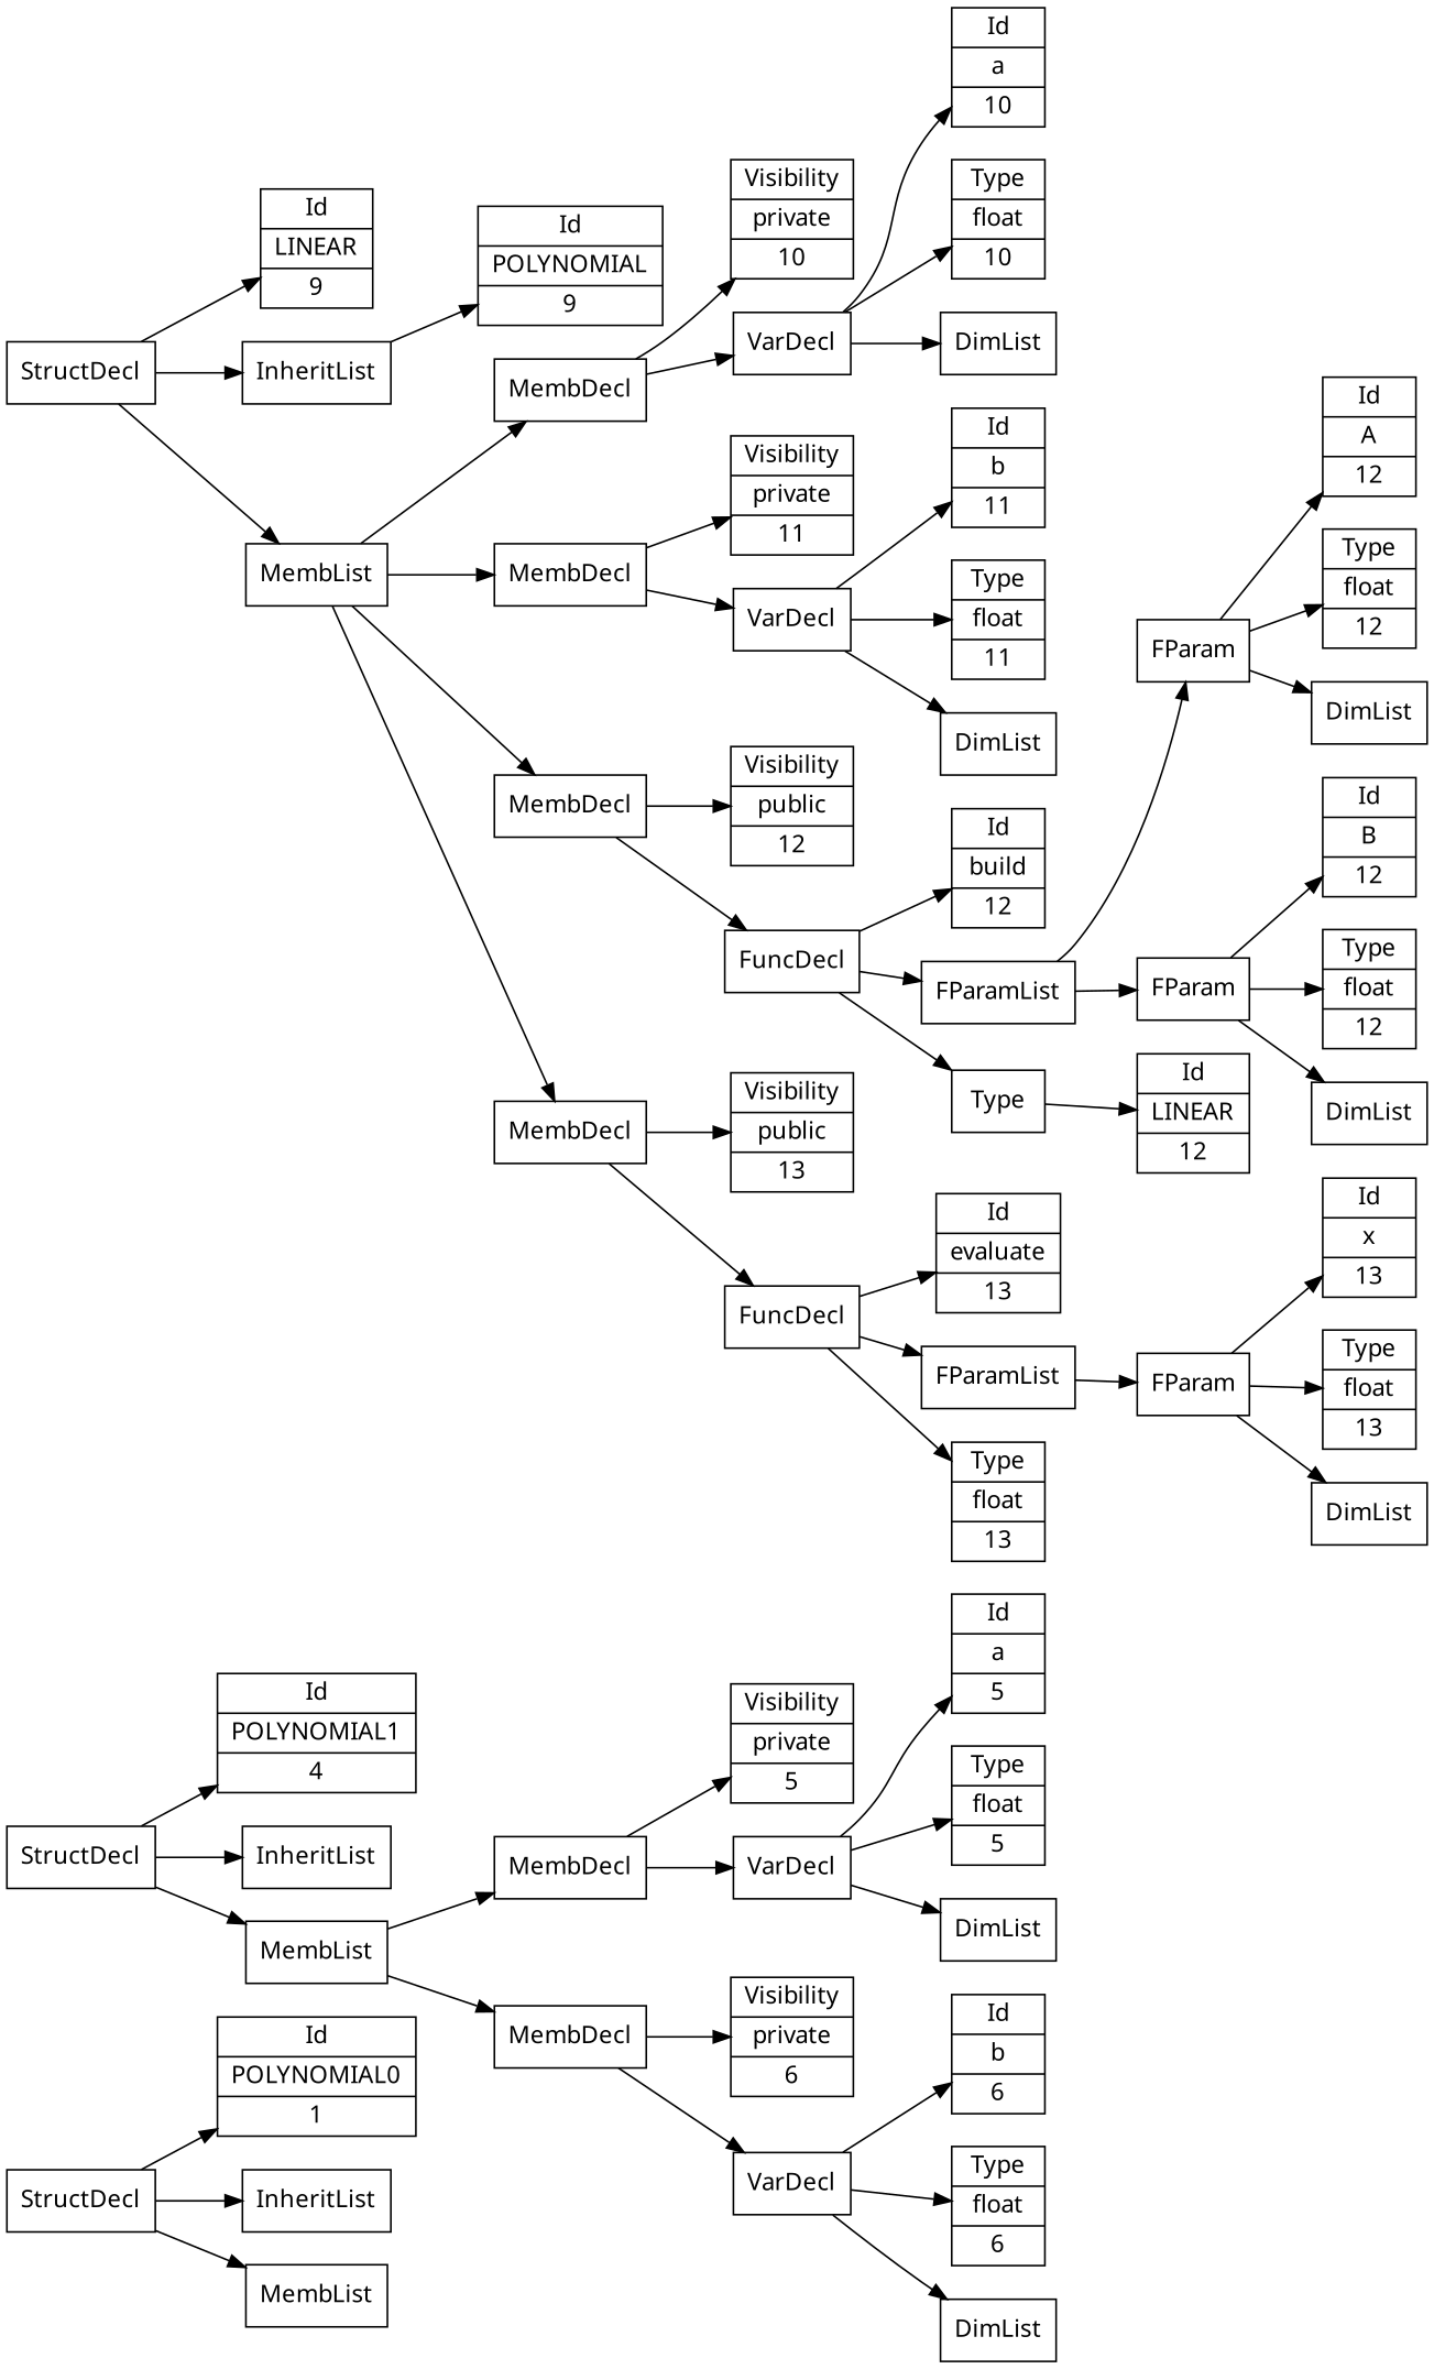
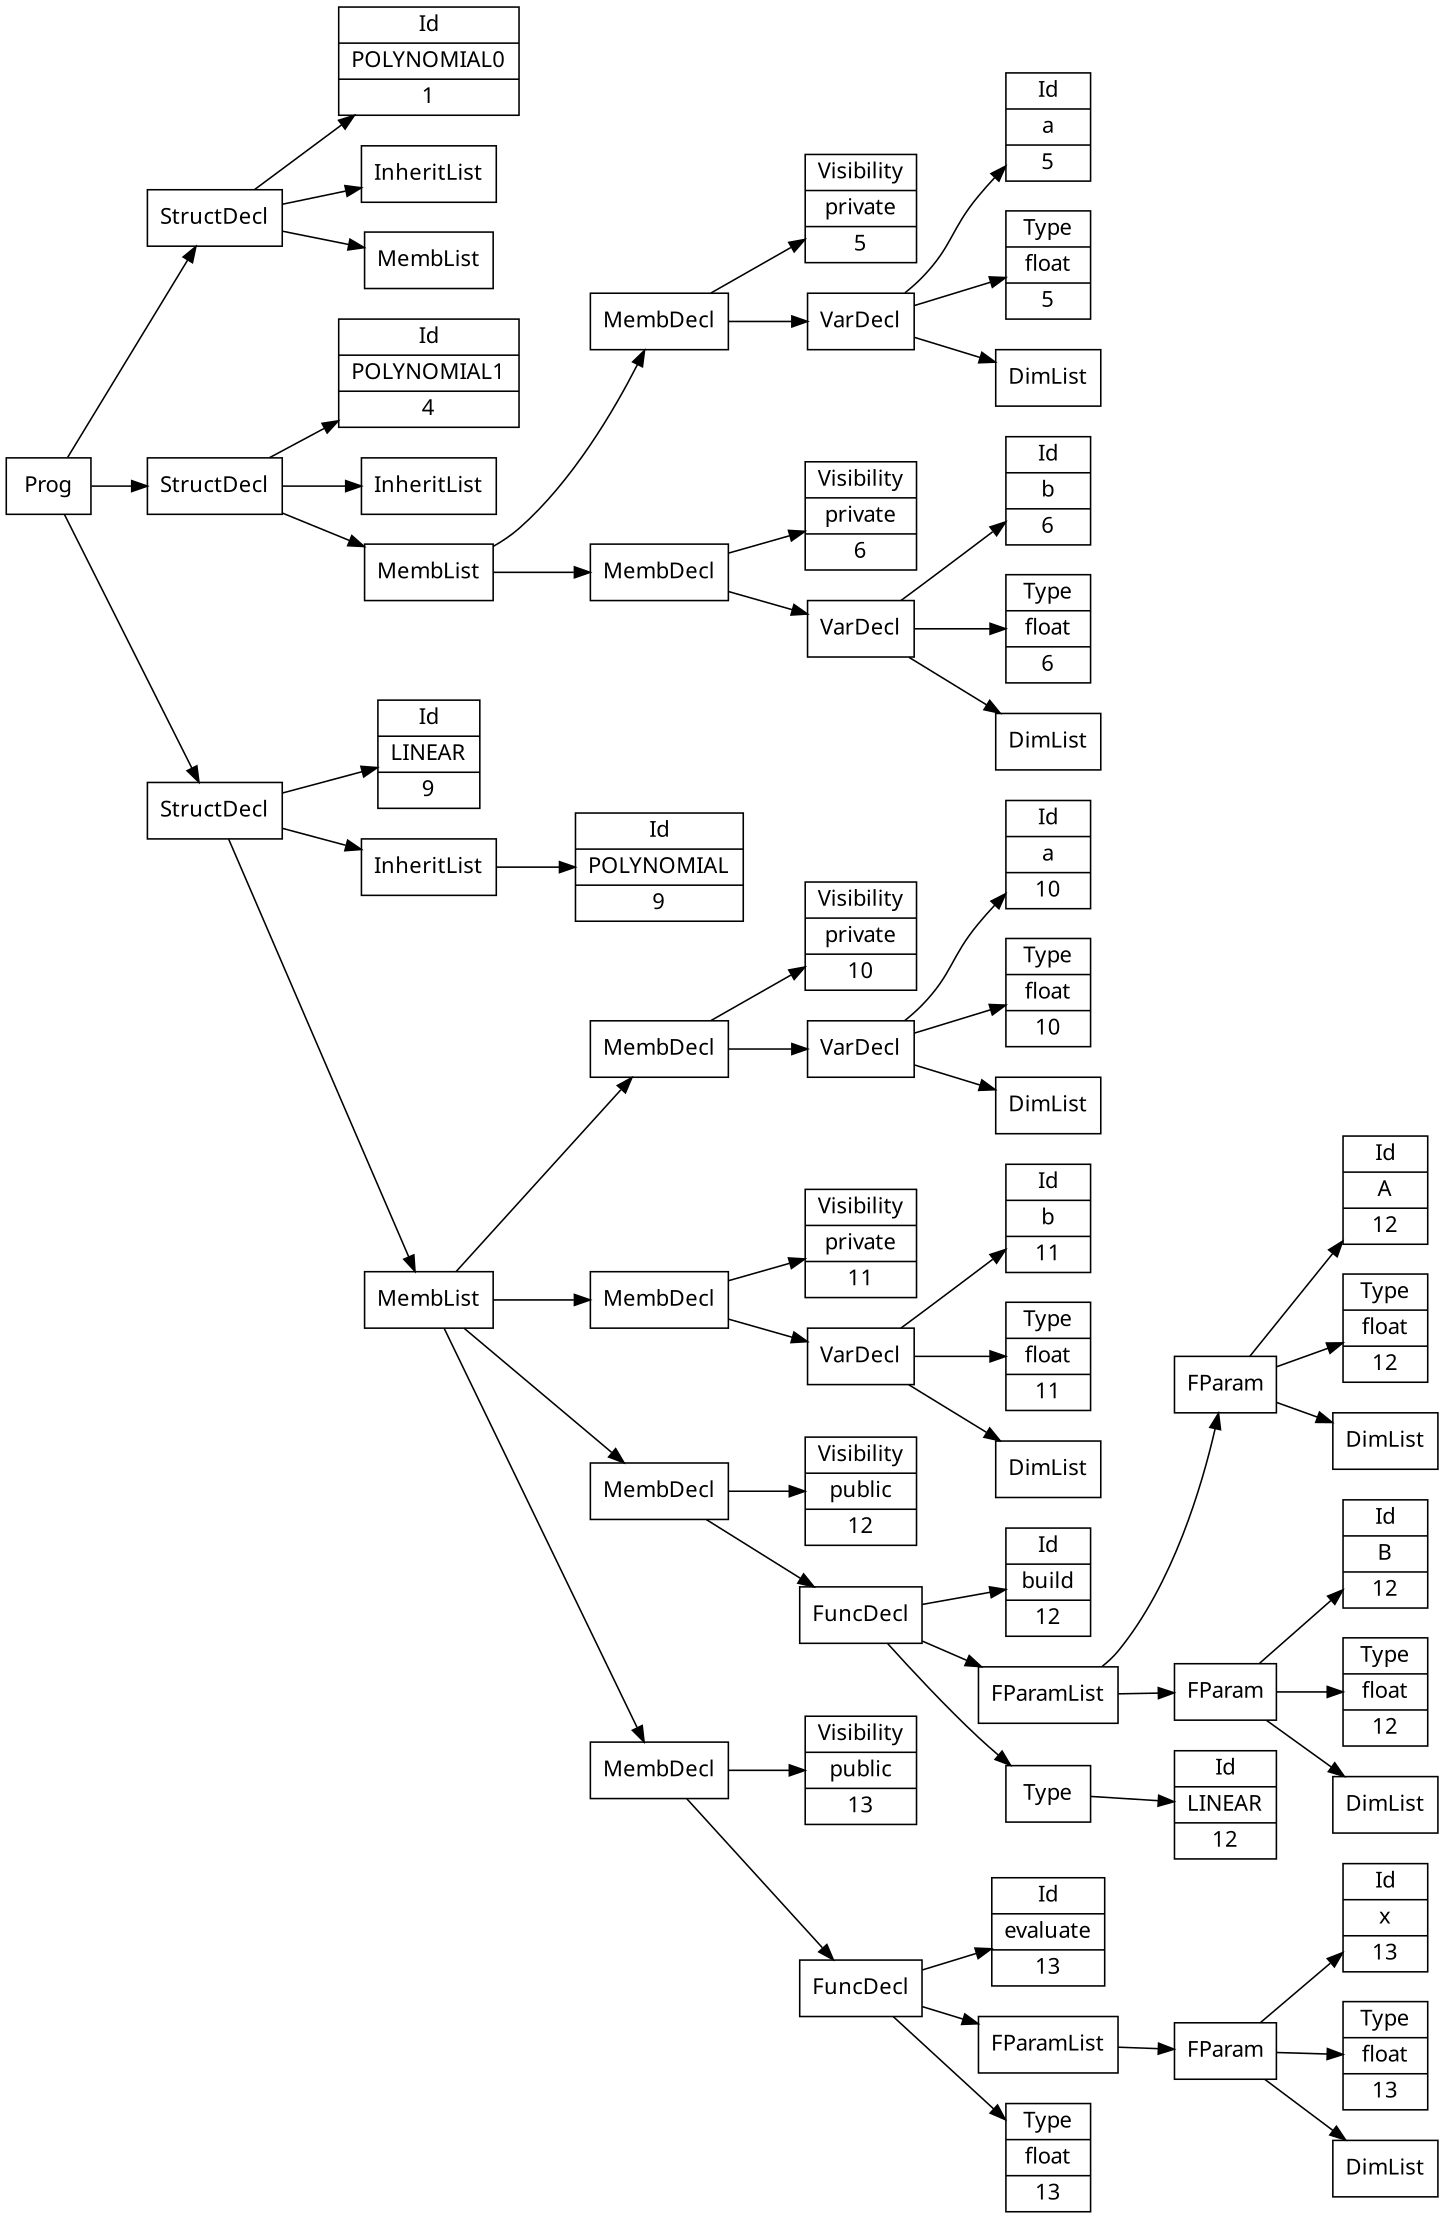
  digraph {
    rankdir=LR
    splines=spline
    node [fontname=Sans shape=record]
+   n1 [label=Prog]
    n2 [label=StructDecl]
    n3 [label=StructDecl]
    n4 [label=StructDecl]
    n5 [label="Id | POLYNOMIAL0 | 1"]
    n6 [label=InheritList]
    n7 [label=MembList]
    n8 [label="Id | POLYNOMIAL1 | 4"]
    n9 [label=InheritList]
    n10 [label=MembList]
    n11 [label=MembDecl]
    n12 [label=MembDecl]
    n13 [label="Visibility | private | 5"]
    n14 [label=VarDecl]
    n15 [label="Id | a | 5"]
    n16 [label="Type | float | 5"]
    n17 [label=DimList]
    n18 [label="Visibility | private | 6"]
    n19 [label=VarDecl]
    n20 [label="Id | b | 6"]
    n21 [label="Type | float | 6"]
    n22 [label=DimList]
    n23 [label="Id | LINEAR | 9"]
    n24 [label=InheritList]
    n25 [label=MembList]
    n26 [label="Id | POLYNOMIAL | 9"]
    n27 [label=MembDecl]
    n28 [label=MembDecl]
    n29 [label=MembDecl]
    n30 [label=MembDecl]
    n31 [label="Visibility | private | 10"]
    n32 [label=VarDecl]
    n33 [label="Id | a | 10"]
    n34 [label="Type | float | 10"]
    n35 [label=DimList]
    n36 [label="Visibility | private | 11"]
    n37 [label=VarDecl]
    n38 [label="Id | b | 11"]
    n39 [label="Type | float | 11"]
    n40 [label=DimList]
    n41 [label="Visibility | public | 12"]
    n42 [label=FuncDecl]
    n43 [label="Id | build | 12"]
    n44 [label=FParamList]
    n45 [label=Type]
    n46 [label=FParam]
    n47 [label=FParam]
    n48 [label="Id | A | 12"]
    n49 [label="Type | float | 12"]
    n50 [label=DimList]
    n51 [label="Id | B | 12"]
    n52 [label="Type | float | 12"]
    n53 [label=DimList]
    n54 [label="Id | LINEAR | 12"]
    n55 [label="Visibility | public | 13"]
    n56 [label=FuncDecl]
    n57 [label="Id | evaluate | 13"]
    n58 [label=FParamList]
    n59 [label="Type | float | 13"]
    n60 [label=FParam]
    n61 [label="Id | x | 13"]
    n62 [label="Type | float | 13"]
    n63 [label=DimList]
+   n1 -> n2
+   n1 -> n3
+   n1 -> n4
    n2 -> n5
    n2 -> n6
    n2 -> n7
    n3 -> n8
    n3 -> n9
    n3 -> n10
    n4 -> n23
    n4 -> n24
    n4 -> n25
    n10 -> n11
    n10 -> n12
    n11 -> n13
    n11 -> n14
    n12 -> n18
    n12 -> n19
    n14 -> n15
    n14 -> n16
    n14 -> n17
    n19 -> n20
    n19 -> n21
    n19 -> n22
    n24 -> n26
    n25 -> n27
    n25 -> n28
    n25 -> n29
    n25 -> n30
    n27 -> n31
    n27 -> n32
    n28 -> n36
    n28 -> n37
    n29 -> n41
    n29 -> n42
    n30 -> n55
    n30 -> n56
    n32 -> n33
    n32 -> n34
    n32 -> n35
    n37 -> n38
    n37 -> n39
    n37 -> n40
    n42 -> n43
    n42 -> n44
    n42 -> n45
    n44 -> n46
    n44 -> n47
    n45 -> n54
    n46 -> n48
    n46 -> n49
    n46 -> n50
    n47 -> n51
    n47 -> n52
    n47 -> n53
    n56 -> n57
    n56 -> n58
    n56 -> n59
    n58 -> n60
    n60 -> n61
    n60 -> n62
    n60 -> n63
  }
